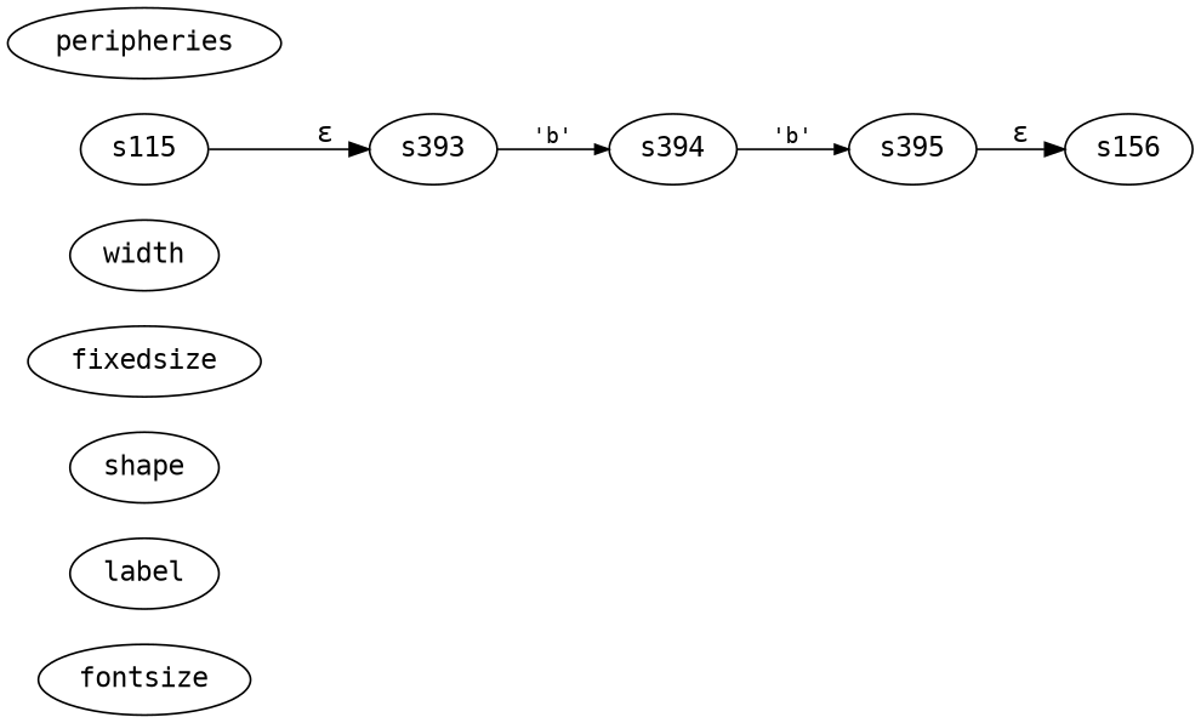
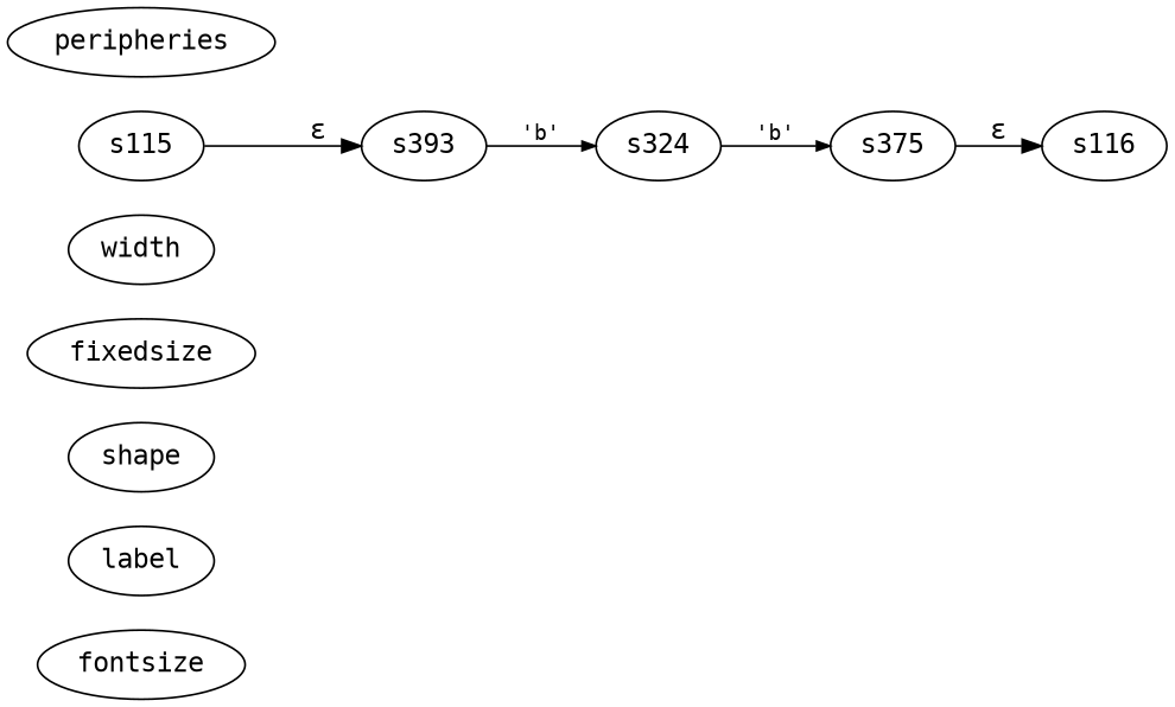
  digraph {
    fontname="DejaVu Sans Mono"
    rankdir=LR
    node [fontname="DejaVu Sans Mono"]
    edge [fontname="DejaVu Sans Mono"]
    fontsize
    label
    shape
    fixedsize
    width
    s115
    s393
-   s394
+   s394 [label=s324]
    peripheries
-   s395
-   s116 [label=s156]
+   s395 [label=s375]
+   s116
    s115 -> s393 [label="&epsilon;"]
    s393 -> s394 [arrowhead=normal arrowsize=.7 fontsize=11 label="'b'"]
    s394 -> s395 [arrowhead=normal arrowsize=.7 fontsize=11 label="'b'"]
    s395 -> s116 [label="&epsilon;"]
  }
